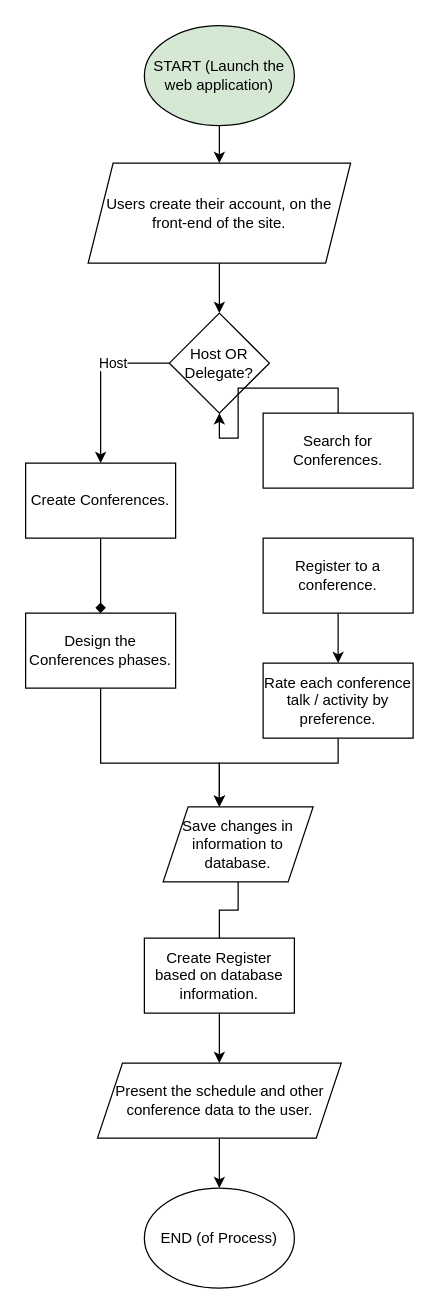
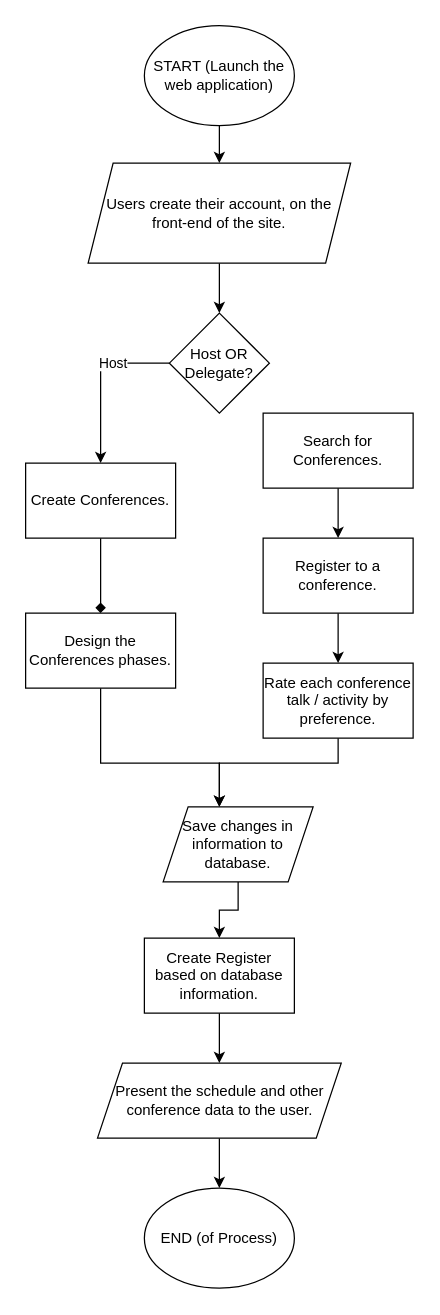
  <mxCell id="0" />
  <mxCell id="1" parent="0" />
  <mxCell id="2" value="" style="edgeStyle=orthogonalEdgeStyle;rounded=0;orthogonalLoop=1;jettySize=auto;html=1;" edge="1" parent="1" source="3" target="5"><mxGeometry relative="1" as="geometry" /></mxCell>
- <mxCell id="3" value="START (Launch the web application)" style="ellipse;whiteSpace=wrap;html=1;fillColor=#d5e8d4;" vertex="1" parent="1"><mxGeometry x="115" y="20" width="120" height="80" as="geometry" /></mxCell>
+ <mxCell id="3" value="START (Launch the web application)" style="ellipse;whiteSpace=wrap;html=1;" vertex="1" parent="1"><mxGeometry x="115" y="20" width="120" height="80" as="geometry" /></mxCell>
  <mxCell id="4" value="" style="edgeStyle=orthogonalEdgeStyle;rounded=0;orthogonalLoop=1;jettySize=auto;html=1;" edge="1" parent="1" source="5" target="7"><mxGeometry relative="1" as="geometry" /></mxCell>
  <mxCell id="5" value="Users create their account, on the front-end of the site." style="shape=parallelogram;perimeter=parallelogramPerimeter;whiteSpace=wrap;html=1;fixedSize=1;" vertex="1" parent="1"><mxGeometry x="70" y="130" width="210" height="80" as="geometry" /></mxCell>
  <mxCell id="6" value="Host" style="edgeStyle=orthogonalEdgeStyle;rounded=0;orthogonalLoop=1;jettySize=auto;html=1;entryX=0.5;entryY=0;entryDx=0;entryDy=0;" edge="1" parent="1" source="7" target="9"><mxGeometry x="-0.333" relative="1" as="geometry"><Array as="points"><mxPoint x="80" y="290" /></Array><mxPoint as="offset" /></mxGeometry></mxCell>
  <mxCell id="7" value="Host OR Delegate?" style="rhombus;whiteSpace=wrap;html=1;" vertex="1" parent="1"><mxGeometry x="135" y="250" width="80" height="80" as="geometry" /></mxCell>
  <mxCell id="8" value="" style="edgeStyle=orthogonalEdgeStyle;rounded=0;orthogonalLoop=1;jettySize=auto;html=1;endArrow=diamond;" edge="1" parent="1" source="9" target="15"><mxGeometry relative="1" as="geometry" /></mxCell>
  <mxCell id="9" value="Create Conferences." style="rounded=0;whiteSpace=wrap;html=1;" vertex="1" parent="1"><mxGeometry x="20" y="370" width="120" height="60" as="geometry" /></mxCell>
- <mxCell id="10" value="" style="edgeStyle=orthogonalEdgeStyle;rounded=0;orthogonalLoop=1;jettySize=auto;html=1;" edge="1" parent="1" source="11" target="7"><mxGeometry relative="1" as="geometry" /></mxCell>
+ <mxCell id="10" value="" style="edgeStyle=orthogonalEdgeStyle;rounded=0;orthogonalLoop=1;jettySize=auto;html=1;" edge="1" parent="1" source="11" target="13"><mxGeometry relative="1" as="geometry" /></mxCell>
  <mxCell id="11" value="Search for Conferences." style="rounded=0;whiteSpace=wrap;html=1;" vertex="1" parent="1"><mxGeometry x="210" y="330" width="120" height="60" as="geometry" /></mxCell>
  <mxCell id="12" value="" style="edgeStyle=orthogonalEdgeStyle;rounded=0;orthogonalLoop=1;jettySize=auto;html=1;" edge="1" parent="1" source="13" target="17"><mxGeometry relative="1" as="geometry" /></mxCell>
  <mxCell id="13" value="Register to a conference." style="rounded=0;whiteSpace=wrap;html=1;" vertex="1" parent="1"><mxGeometry x="210" y="430" width="120" height="60" as="geometry" /></mxCell>
  <mxCell id="14" style="edgeStyle=orthogonalEdgeStyle;rounded=0;orthogonalLoop=1;jettySize=auto;html=1;" edge="1" parent="1" source="15" target="19"><mxGeometry relative="1" as="geometry"><Array as="points"><mxPoint x="80" y="610" /><mxPoint x="175" y="610" /></Array></mxGeometry></mxCell>
  <mxCell id="15" value="Design the Conferences phases." style="rounded=0;whiteSpace=wrap;html=1;" vertex="1" parent="1"><mxGeometry x="20" y="490" width="120" height="60" as="geometry" /></mxCell>
  <mxCell id="16" style="edgeStyle=orthogonalEdgeStyle;rounded=0;orthogonalLoop=1;jettySize=auto;html=1;" edge="1" parent="1" source="17" target="19"><mxGeometry relative="1" as="geometry"><Array as="points"><mxPoint x="270" y="610" /><mxPoint x="175" y="610" /></Array></mxGeometry></mxCell>
  <mxCell id="17" value="Rate each conference talk / activity by preference." style="rounded=0;whiteSpace=wrap;html=1;" vertex="1" parent="1"><mxGeometry x="210" y="530" width="120" height="60" as="geometry" /></mxCell>
- <mxCell id="18" value="" style="edgeStyle=orthogonalEdgeStyle;rounded=0;orthogonalLoop=1;jettySize=auto;html=1;endArrow=none;" edge="1" parent="1" source="19" target="21"><mxGeometry relative="1" as="geometry" /></mxCell>
+ <mxCell id="18" value="" style="edgeStyle=orthogonalEdgeStyle;rounded=0;orthogonalLoop=1;jettySize=auto;html=1;" edge="1" parent="1" source="19" target="21"><mxGeometry relative="1" as="geometry" /></mxCell>
  <mxCell id="19" value="Save changes in information to database." style="shape=parallelogram;perimeter=parallelogramPerimeter;whiteSpace=wrap;html=1;fixedSize=1;" vertex="1" parent="1"><mxGeometry x="130" y="645" width="120" height="60" as="geometry" /></mxCell>
  <mxCell id="20" value="" style="edgeStyle=orthogonalEdgeStyle;rounded=0;orthogonalLoop=1;jettySize=auto;html=1;" edge="1" parent="1" source="21" target="23"><mxGeometry relative="1" as="geometry" /></mxCell>
  <mxCell id="21" value="Create Register based on database information." style="rounded=0;whiteSpace=wrap;html=1;" vertex="1" parent="1"><mxGeometry x="115" y="750" width="120" height="60" as="geometry" /></mxCell>
  <mxCell id="22" value="" style="edgeStyle=orthogonalEdgeStyle;rounded=0;orthogonalLoop=1;jettySize=auto;html=1;" edge="1" parent="1" source="23" target="24"><mxGeometry relative="1" as="geometry" /></mxCell>
  <mxCell id="23" value="Present the schedule and other conference data to the user." style="shape=parallelogram;perimeter=parallelogramPerimeter;whiteSpace=wrap;html=1;fixedSize=1;" vertex="1" parent="1"><mxGeometry x="77.5" y="850" width="195" height="60" as="geometry" /></mxCell>
  <mxCell id="24" value="END (of Process)" style="ellipse;whiteSpace=wrap;html=1;" vertex="1" parent="1"><mxGeometry x="115" y="950" width="120" height="80" as="geometry" /></mxCell>
